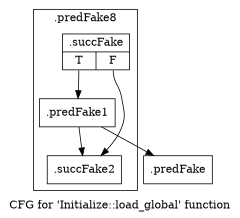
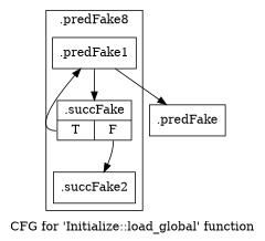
  digraph {
    label="CFG for 'Initialize::load_global' function"
    node [filename="../../../../src/initializer.cpp" linenumber=29 shape=record]
    edge [execusionnum=0 filename="../../../../src/initializer.cpp"]
    n1 [label="{.predFake1}"]
    n2 [label="{.succFake|{<s0>T|<s1>F}}"]
    n3 [label="{.succFake2}" linenumber=34]
    n4 [label="{.predFake}" filename="" linenumber=""]
    subgraph cluster_1 {
      invocationtime=0
      label=".predFake8"
      tripcount=0
      n1
      n2
      n3
    }
-   n1 -> n3
+   n1 -> n2
    n1 -> n4
    n2 -> n1 [tailport=s0]
    n2 -> n3 [tailport=s1]
  }
